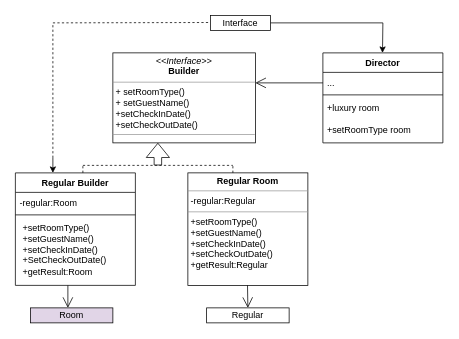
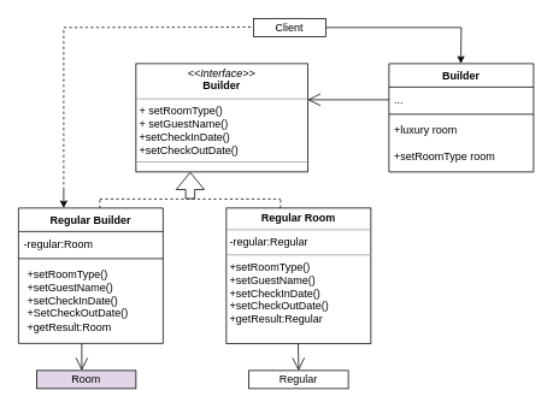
  <mxCell id="0" />
  <mxCell id="1" parent="0" />
- <mxCell id="2" value="Director" style="swimlane;fontStyle=1;align=center;verticalAlign=top;childLayout=stackLayout;horizontal=1;startSize=26;horizontalStack=0;resizeParent=1;resizeParentMax=0;resizeLast=0;collapsible=1;marginBottom=0;whiteSpace=wrap;html=1;" vertex="1" parent="1"><mxGeometry x="430" y="70" width="160" height="120" as="geometry" /></mxCell>
+ <mxCell id="2" value="Builder" style="swimlane;fontStyle=1;align=center;verticalAlign=top;childLayout=stackLayout;horizontal=1;startSize=26;horizontalStack=0;resizeParent=1;resizeParentMax=0;resizeLast=0;collapsible=1;marginBottom=0;whiteSpace=wrap;html=1;" vertex="1" parent="1"><mxGeometry x="430" y="70" width="160" height="120" as="geometry" /></mxCell>
  <mxCell id="3" value="..." style="text;strokeColor=none;fillColor=none;align=left;verticalAlign=top;spacingLeft=4;spacingRight=4;overflow=hidden;rotatable=0;points=[[0,0.5],[1,0.5]];portConstraint=eastwest;whiteSpace=wrap;html=1;" vertex="1" parent="2"><mxGeometry y="26" width="160" height="26" as="geometry" /></mxCell>
  <mxCell id="4" value="" style="line;strokeWidth=1;fillColor=none;align=left;verticalAlign=middle;spacingTop=-1;spacingLeft=3;spacingRight=3;rotatable=0;labelPosition=right;points=[];portConstraint=eastwest;strokeColor=inherit;" vertex="1" parent="2"><mxGeometry y="52" width="160" height="8" as="geometry" /></mxCell>
  <mxCell id="5" value="+luxury room&lt;br&gt;&lt;br&gt;+setRoomType room" style="text;strokeColor=none;fillColor=none;align=left;verticalAlign=top;spacingLeft=4;spacingRight=4;overflow=hidden;rotatable=0;points=[[0,0.5],[1,0.5]];portConstraint=eastwest;whiteSpace=wrap;html=1;" vertex="1" parent="2"><mxGeometry y="60" width="160" height="60" as="geometry" /></mxCell>
  <mxCell id="6" value="" style="endArrow=classic;html=1;rounded=0;" edge="1" parent="1"><mxGeometry width="50" height="50" relative="1" as="geometry"><mxPoint x="510" y="30" as="sourcePoint" /><mxPoint x="509.5" y="70" as="targetPoint" /></mxGeometry></mxCell>
  <mxCell id="7" value="" style="endArrow=none;html=1;rounded=0;" edge="1" parent="1" target="8"><mxGeometry width="50" height="50" relative="1" as="geometry"><mxPoint x="510" y="30" as="sourcePoint" /><mxPoint x="510" y="30" as="targetPoint" /></mxGeometry></mxCell>
- <mxCell id="8" value="Interface" style="rounded=0;whiteSpace=wrap;html=1;" vertex="1" parent="1"><mxGeometry x="280" y="20" width="80" height="20" as="geometry" /></mxCell>
+ <mxCell id="8" value="Client" style="rounded=0;whiteSpace=wrap;html=1;" vertex="1" parent="1"><mxGeometry x="280" y="20" width="80" height="20" as="geometry" /></mxCell>
  <mxCell id="9" value="" style="endArrow=none;dashed=1;html=1;rounded=0;" edge="1" parent="1"><mxGeometry width="50" height="50" relative="1" as="geometry"><mxPoint x="70" y="30" as="sourcePoint" /><mxPoint x="280" y="29.5" as="targetPoint" /></mxGeometry></mxCell>
  <mxCell id="10" value="&lt;p style=&quot;margin:0px;margin-top:4px;text-align:center;&quot;&gt;&lt;i&gt;&amp;lt;&amp;lt;Interface&amp;gt;&amp;gt;&lt;/i&gt;&lt;br&gt;&lt;b&gt;Builder&lt;/b&gt;&lt;/p&gt;&lt;hr size=&quot;1&quot;&gt;&lt;p style=&quot;margin:0px;margin-left:4px;&quot;&gt;+ setRoomType()&lt;/p&gt;&lt;p style=&quot;margin:0px;margin-left:4px;&quot;&gt;+ setGuestName()&amp;nbsp;&lt;/p&gt;&lt;p style=&quot;margin:0px;margin-left:4px;&quot;&gt;+setCheckInDate()&lt;/p&gt;&lt;p style=&quot;margin:0px;margin-left:4px;&quot;&gt;+setCheckOutDate()&lt;/p&gt;&lt;hr size=&quot;1&quot;&gt;&lt;p style=&quot;margin:0px;margin-left:4px;&quot;&gt;&lt;br&gt;&lt;/p&gt;" style="verticalAlign=top;align=left;overflow=fill;fontSize=12;fontFamily=Helvetica;html=1;whiteSpace=wrap;" vertex="1" parent="1"><mxGeometry x="150" y="70" width="190" height="120" as="geometry" /></mxCell>
  <mxCell id="11" value="" style="endArrow=open;endFill=1;endSize=12;html=1;rounded=0;" edge="1" parent="1"><mxGeometry width="160" relative="1" as="geometry"><mxPoint x="430" y="110" as="sourcePoint" /><mxPoint x="340" y="110" as="targetPoint" /></mxGeometry></mxCell>
  <mxCell id="12" value="Regular Builder" style="swimlane;fontStyle=1;align=center;verticalAlign=top;childLayout=stackLayout;horizontal=1;startSize=26;horizontalStack=0;resizeParent=1;resizeParentMax=0;resizeLast=0;collapsible=1;marginBottom=0;whiteSpace=wrap;html=1;" vertex="1" parent="1"><mxGeometry x="20" y="230" width="160" height="150" as="geometry" /></mxCell>
  <mxCell id="13" value="-regular:Room" style="text;strokeColor=none;fillColor=none;align=left;verticalAlign=top;spacingLeft=4;spacingRight=4;overflow=hidden;rotatable=0;points=[[0,0.5],[1,0.5]];portConstraint=eastwest;whiteSpace=wrap;html=1;" vertex="1" parent="12"><mxGeometry y="26" width="160" height="26" as="geometry" /></mxCell>
  <mxCell id="14" value="" style="line;strokeWidth=1;fillColor=none;align=left;verticalAlign=middle;spacingTop=-1;spacingLeft=3;spacingRight=3;rotatable=0;labelPosition=right;points=[];portConstraint=eastwest;strokeColor=inherit;" vertex="1" parent="12"><mxGeometry y="52" width="160" height="8" as="geometry" /></mxCell>
  <mxCell id="15" value="&lt;p style=&quot;border-color: var(--border-color); margin: 0px 0px 0px 4px;&quot;&gt;+setRoomType()&lt;/p&gt;&lt;p style=&quot;border-color: var(--border-color); margin: 0px 0px 0px 4px;&quot;&gt;+setGuestName()&lt;/p&gt;&lt;p style=&quot;border-color: var(--border-color); margin: 0px 0px 0px 4px;&quot;&gt;+setCheckInDate()&lt;/p&gt;&lt;p style=&quot;border-color: var(--border-color); margin: 0px 0px 0px 4px;&quot;&gt;+SetCheckOutDate()&lt;/p&gt;&lt;p style=&quot;border-color: var(--border-color); margin: 0px 0px 0px 4px;&quot;&gt;+getResult:Room&lt;/p&gt;&lt;p style=&quot;border-color: var(--border-color); margin: 0px 0px 0px 4px;&quot;&gt;&lt;br&gt;&lt;/p&gt;" style="text;strokeColor=none;fillColor=none;align=left;verticalAlign=top;spacingLeft=4;spacingRight=4;overflow=hidden;rotatable=0;points=[[0,0.5],[1,0.5]];portConstraint=eastwest;whiteSpace=wrap;html=1;" vertex="1" parent="12"><mxGeometry y="60" width="160" height="90" as="geometry" /></mxCell>
  <mxCell id="16" value="" style="endArrow=open;endFill=1;endSize=12;html=1;rounded=0;" edge="1" parent="1"><mxGeometry width="160" relative="1" as="geometry"><mxPoint x="90" y="380" as="sourcePoint" /><mxPoint x="90" y="410" as="targetPoint" /></mxGeometry></mxCell>
  <mxCell id="17" value="Room" style="html=1;whiteSpace=wrap;fillColor=#e1d5e7;" vertex="1" parent="1"><mxGeometry x="40" y="410" width="110" height="20" as="geometry" /></mxCell>
  <mxCell id="18" value="&lt;p style=&quot;margin:0px;margin-top:4px;text-align:center;&quot;&gt;&lt;b&gt;Regular Room&lt;/b&gt;&lt;/p&gt;&lt;hr size=&quot;1&quot;&gt;&lt;p style=&quot;margin:0px;margin-left:4px;&quot;&gt;-regular:Regular&lt;/p&gt;&lt;hr size=&quot;1&quot;&gt;&lt;p style=&quot;margin:0px;margin-left:4px;&quot;&gt;+setRoomType()&lt;/p&gt;&lt;p style=&quot;margin:0px;margin-left:4px;&quot;&gt;+setGuestName()&lt;/p&gt;&lt;p style=&quot;margin:0px;margin-left:4px;&quot;&gt;+setCheckInDate()&lt;/p&gt;&lt;p style=&quot;margin:0px;margin-left:4px;&quot;&gt;+setCheckOutDate()&lt;/p&gt;&lt;p style=&quot;margin:0px;margin-left:4px;&quot;&gt;+getResult:Regular&lt;/p&gt;" style="verticalAlign=top;align=left;overflow=fill;fontSize=12;fontFamily=Helvetica;html=1;whiteSpace=wrap;" vertex="1" parent="1"><mxGeometry x="250" y="230" width="160" height="150" as="geometry" /></mxCell>
  <mxCell id="19" value="" style="endArrow=open;endFill=1;endSize=12;html=1;rounded=0;" edge="1" parent="1"><mxGeometry width="160" relative="1" as="geometry"><mxPoint x="329.5" y="380" as="sourcePoint" /><mxPoint x="330" y="410" as="targetPoint" /></mxGeometry></mxCell>
  <mxCell id="20" value="Regular" style="html=1;whiteSpace=wrap;" vertex="1" parent="1"><mxGeometry x="275" y="410" width="110" height="20" as="geometry" /></mxCell>
  <mxCell id="21" value="" style="endArrow=none;dashed=1;html=1;rounded=0;" edge="1" parent="1"><mxGeometry width="50" height="50" relative="1" as="geometry"><mxPoint x="70" y="210" as="sourcePoint" /><mxPoint x="70" y="30" as="targetPoint" /></mxGeometry></mxCell>
  <mxCell id="22" value="" style="endArrow=classic;html=1;rounded=0;" edge="1" parent="1"><mxGeometry width="50" height="50" relative="1" as="geometry"><mxPoint x="70" y="210" as="sourcePoint" /><mxPoint x="70" y="230" as="targetPoint" /></mxGeometry></mxCell>
  <mxCell id="23" value="" style="endArrow=none;dashed=1;html=1;rounded=0;" edge="1" parent="1"><mxGeometry width="50" height="50" relative="1" as="geometry"><mxPoint x="110" y="230" as="sourcePoint" /><mxPoint x="110" y="220" as="targetPoint" /></mxGeometry></mxCell>
  <mxCell id="24" value="" style="endArrow=none;dashed=1;html=1;rounded=0;" edge="1" parent="1"><mxGeometry width="50" height="50" relative="1" as="geometry"><mxPoint x="310" y="230" as="sourcePoint" /><mxPoint x="310" y="220" as="targetPoint" /></mxGeometry></mxCell>
  <mxCell id="25" value="" style="endArrow=none;dashed=1;html=1;rounded=0;" edge="1" parent="1"><mxGeometry width="50" height="50" relative="1" as="geometry"><mxPoint x="110" y="220" as="sourcePoint" /><mxPoint x="310" y="220" as="targetPoint" /></mxGeometry></mxCell>
  <mxCell id="26" value="" style="shape=flexArrow;endArrow=classic;html=1;rounded=0;" edge="1" parent="1"><mxGeometry width="50" height="50" relative="1" as="geometry"><mxPoint x="210" y="220" as="sourcePoint" /><mxPoint x="210" y="190" as="targetPoint" /></mxGeometry></mxCell>
